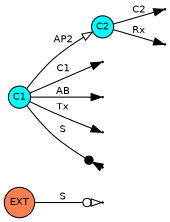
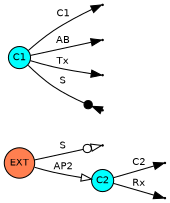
  digraph {
    rankdir=LR
    node [fillcolor=black fontname=Helvetica fontsize=10 margin=0.01 regular=1 shape=point style=filled]
    edge [arrowhead=normal fontname=Helvetica fontsize=10 forcelabels=true]
    EXT [fillcolor=coral height=0.1 shape=circle width=0.1]
    REF4 [height=0.02 width=0.02]
    C1 [fillcolor=cyan height=0.1 shape=circle width=0.1 regular=""]
    C2 [fillcolor=cyan height=0.1 shape=circle width=0.1 regular=""]
    REF1 [height=0.02 width=0.02]
    REF3 [height=0.02 width=0.02]
    REF5 [height=0.02 width=0.02]
    REF7 [height=0.02 width=0.02]
    REF2 [height=0.02 width=0.02]
    REF6 [height=0.02 width=0.02]
    EXT -> REF4 [arrowhead=emptyodot label=S]
-   C1 -> C2 [arrowhead=empty label=AP2]
+   EXT -> C2 [arrowhead=empty label=AP2]
    C1 -> REF1 [label=C1]
    C1 -> REF3 [label=AB]
    C1 -> REF5 [label=Tx]
    C1 -> REF7 [arrowhead=invdot label=S]
    C2 -> REF2 [label=C2]
    C2 -> REF6 [label=Rx]
  }
